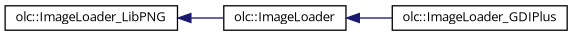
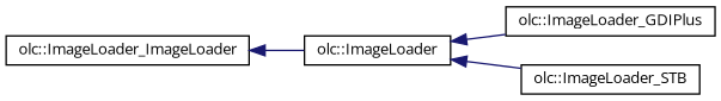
  digraph {
    fontname="Open Sans"
    rankdir=LR
    node [color=black fillcolor=white fontname="Open Sans" fontsize=10 shape=record style=filled]
    edge [color=midnightblue dir=back fontname="Open Sans" fontsize=10 labelfontname=Helvetica labelfontsize=10 style=solid]
    n1 [height=0.2 label="olc::ImageLoader" width=0.4]
    n2 [height=0.2 label="olc::ImageLoader_GDIPlus" width=0.4]
-   n4 [height=0.2 label="olc::ImageLoader_LibPNG" width=0.4]
+   n3 [height=0.2 label="olc::ImageLoader_STB" width=0.4]
+   n4 [height=0.2 label="olc::ImageLoader_ImageLoader" width=0.4]
    n1 -> n2
+   n1 -> n3
    n4 -> n1
  }
